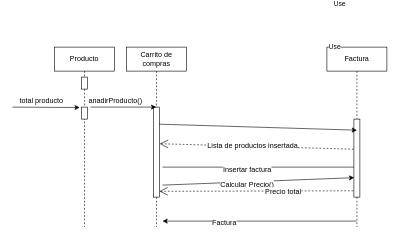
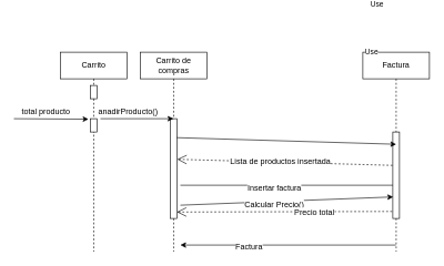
  <mxCell id="0" />
  <mxCell id="1" parent="0" />
- <mxCell id="2" value="Producto" style="shape=umlLifeline;perimeter=lifelinePerimeter;whiteSpace=wrap;html=1;container=1;collapsible=0;recursiveResize=0;outlineConnect=0;" vertex="1" parent="1"><mxGeometry x="90" y="20" width="100" height="300" as="geometry" /></mxCell>
+ <mxCell id="2" value="Carrito" style="shape=umlLifeline;perimeter=lifelinePerimeter;whiteSpace=wrap;html=1;container=1;collapsible=0;recursiveResize=0;outlineConnect=0;" vertex="1" parent="1"><mxGeometry x="90" y="20" width="100" height="300" as="geometry" /></mxCell>
  <mxCell id="3" value="" style="html=1;points=[];perimeter=orthogonalPerimeter;" vertex="1" parent="2"><mxGeometry x="45" y="50" width="10" height="20" as="geometry" /></mxCell>
  <mxCell id="4" value="" style="html=1;points=[];perimeter=orthogonalPerimeter;" vertex="1" parent="2"><mxGeometry x="45" y="100" width="10" height="20" as="geometry" /></mxCell>
  <mxCell id="5" value="" style="endArrow=classic;html=1;entryX=1.02;entryY=1.036;entryDx=0;entryDy=0;entryPerimeter=0;" edge="1" parent="1" target="6"><mxGeometry width="50" height="50" relative="1" as="geometry"><mxPoint x="20" y="120" as="sourcePoint" /><mxPoint x="140" y="120" as="targetPoint" /></mxGeometry></mxCell>
  <mxCell id="6" value="total producto" style="text;html=1;resizable=0;points=[];autosize=1;align=left;verticalAlign=top;spacingTop=-4;" vertex="1" parent="1"><mxGeometry x="30" y="100" width="100" height="20" as="geometry" /></mxCell>
  <mxCell id="7" value="Carrito de compras" style="shape=umlLifeline;perimeter=lifelinePerimeter;whiteSpace=wrap;html=1;container=1;collapsible=0;recursiveResize=0;outlineConnect=0;" vertex="1" parent="1"><mxGeometry x="210" y="20" width="100" height="300" as="geometry" /></mxCell>
  <mxCell id="8" value="" style="html=1;points=[];perimeter=orthogonalPerimeter;" vertex="1" parent="7"><mxGeometry x="45" y="100" width="10" height="150" as="geometry" /></mxCell>
  <mxCell id="9" value="" style="endArrow=classic;html=1;" edge="1" parent="1" target="7"><mxGeometry width="50" height="50" relative="1" as="geometry"><mxPoint x="150" y="120" as="sourcePoint" /><mxPoint x="235" y="80" as="targetPoint" /><Array as="points" /></mxGeometry></mxCell>
  <mxCell id="10" value="Factura" style="shape=umlLifeline;perimeter=lifelinePerimeter;whiteSpace=wrap;html=1;container=1;collapsible=0;recursiveResize=0;outlineConnect=0;" vertex="1" parent="1"><mxGeometry x="544" y="20" width="100" height="300" as="geometry" /></mxCell>
  <mxCell id="11" value="" style="html=1;points=[];perimeter=orthogonalPerimeter;" vertex="1" parent="10"><mxGeometry x="45" y="120" width="10" height="130" as="geometry" /></mxCell>
  <mxCell id="12" value="anadirProducto()" style="text;html=1;resizable=0;points=[];autosize=1;align=left;verticalAlign=top;spacingTop=-4;" vertex="1" parent="1"><mxGeometry x="145" y="100" width="110" height="20" as="geometry" /></mxCell>
  <mxCell id="13" value="" style="endArrow=classic;html=1;exitX=0.95;exitY=0.19;exitDx=0;exitDy=0;exitPerimeter=0;entryX=0.5;entryY=0.142;entryDx=0;entryDy=0;entryPerimeter=0;" edge="1" parent="1" source="8" target="11"><mxGeometry width="50" height="50" relative="1" as="geometry"><mxPoint x="310" y="180" as="sourcePoint" /><mxPoint x="360" y="130" as="targetPoint" /></mxGeometry></mxCell>
  <mxCell id="14" value="Use" style="endArrow=open;endSize=12;dashed=1;html=1;exitX=-0.05;exitY=0.386;exitDx=0;exitDy=0;exitPerimeter=0;entryX=1.033;entryY=0.407;entryDx=0;entryDy=0;entryPerimeter=0;" edge="1" parent="1" source="11" target="8"><mxGeometry x="-0.815" y="-241" width="160" relative="1" as="geometry"><mxPoint x="265" y="190" as="sourcePoint" /><mxPoint x="280" y="160" as="targetPoint" /><Array as="points" /><mxPoint as="offset" /></mxGeometry></mxCell>
  <mxCell id="15" value="Lista de productos insertada" style="text;html=1;resizable=0;points=[];align=center;verticalAlign=middle;labelBackgroundColor=#ffffff;" vertex="1" connectable="0" parent="14"><mxGeometry x="0.329" y="4" relative="1" as="geometry"><mxPoint x="46.5" y="-5" as="offset" /></mxGeometry></mxCell>
  <mxCell id="16" value="" style="endArrow=none;html=1;exitX=1.5;exitY=0.667;exitDx=0;exitDy=0;exitPerimeter=0;" edge="1" parent="1" source="8" target="11"><mxGeometry width="50" height="50" relative="1" as="geometry"><mxPoint x="350" y="280" as="sourcePoint" /><mxPoint x="400" y="230" as="targetPoint" /></mxGeometry></mxCell>
  <mxCell id="17" value="Insertar factura" style="text;html=1;resizable=0;points=[];align=center;verticalAlign=middle;labelBackgroundColor=#ffffff;" vertex="1" connectable="0" parent="16"><mxGeometry x="-0.125" y="-3" relative="1" as="geometry"><mxPoint as="offset" /></mxGeometry></mxCell>
  <mxCell id="18" value="" style="endArrow=classic;html=1;exitX=1.5;exitY=0.867;exitDx=0;exitDy=0;exitPerimeter=0;entryX=0.05;entryY=0.751;entryDx=0;entryDy=0;entryPerimeter=0;" edge="1" parent="1" source="8" target="11"><mxGeometry width="50" height="50" relative="1" as="geometry"><mxPoint x="410" y="330" as="sourcePoint" /><mxPoint x="589" y="253" as="targetPoint" /></mxGeometry></mxCell>
  <mxCell id="19" value="Calcular Precio()" style="text;html=1;resizable=0;points=[];align=center;verticalAlign=middle;labelBackgroundColor=#ffffff;" vertex="1" connectable="0" parent="18"><mxGeometry x="-0.53" y="-2" relative="1" as="geometry"><mxPoint x="65" y="-0.5" as="offset" /></mxGeometry></mxCell>
  <mxCell id="20" value="Use" style="endArrow=open;endSize=12;dashed=1;html=1;exitX=-0.05;exitY=0.386;exitDx=0;exitDy=0;exitPerimeter=0;entryX=1.033;entryY=0.407;entryDx=0;entryDy=0;entryPerimeter=0;" edge="1" parent="1"><mxGeometry x="-0.815" y="-241" width="160" relative="1" as="geometry"><mxPoint x="588" y="259.5" as="sourcePoint" /><mxPoint x="264.83" y="260.37" as="targetPoint" /><Array as="points" /><mxPoint as="offset" /></mxGeometry></mxCell>
  <mxCell id="21" value="Precio total" style="text;html=1;resizable=0;points=[];align=center;verticalAlign=middle;labelBackgroundColor=#ffffff;" vertex="1" connectable="0" parent="20"><mxGeometry x="0.329" y="4" relative="1" as="geometry"><mxPoint x="97" y="-4" as="offset" /></mxGeometry></mxCell>
  <mxCell id="22" value="" style="endArrow=classic;html=1;" edge="1" parent="1" source="10"><mxGeometry width="50" height="50" relative="1" as="geometry"><mxPoint x="430" y="380" as="sourcePoint" /><mxPoint x="270" y="310" as="targetPoint" /></mxGeometry></mxCell>
  <mxCell id="23" value="Factura" style="text;html=1;resizable=0;points=[];align=center;verticalAlign=middle;labelBackgroundColor=#ffffff;" vertex="1" connectable="0" parent="22"><mxGeometry x="0.364" y="2" relative="1" as="geometry"><mxPoint as="offset" /></mxGeometry></mxCell>
